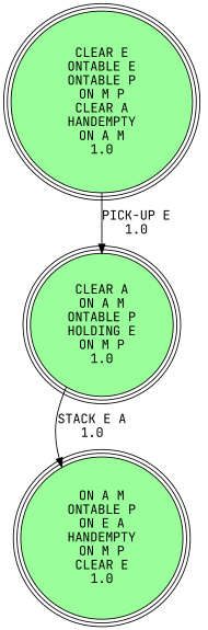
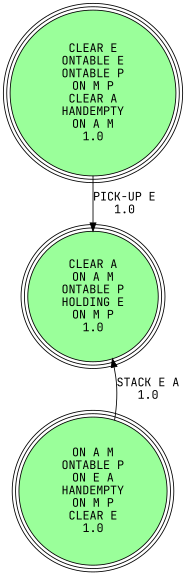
  digraph {
    fontname="JetBrains Mono"
    node [fillcolor=palegreen1 peripheries=3 shape=circle style=filled fontname="JetBrains Mono"]
    edge [fontname="JetBrains Mono"]
    "CLEAR A\nON A M\nONTABLE P\nHOLDING E\nON M P\n1.0\n"
    "ON A M\nONTABLE P\nON E A\nHANDEMPTY\nON M P\nCLEAR E\n1.0\n"
    "CLEAR E\nONTABLE E\nONTABLE P\nON M P\nCLEAR A\nHANDEMPTY\nON A M\n1.0\n"
-   "CLEAR A\nON A M\nONTABLE P\nHOLDING E\nON M P\n1.0\n" -> "ON A M\nONTABLE P\nON E A\nHANDEMPTY\nON M P\nCLEAR E\n1.0\n" [label="STACK E A\n1.0\n"]
+   "ON A M\nONTABLE P\nON E A\nHANDEMPTY\nON M P\nCLEAR E\n1.0\n" -> "CLEAR A\nON A M\nONTABLE P\nHOLDING E\nON M P\n1.0\n" [label="STACK E A\n1.0\n"]
    "CLEAR E\nONTABLE E\nONTABLE P\nON M P\nCLEAR A\nHANDEMPTY\nON A M\n1.0\n" -> "CLEAR A\nON A M\nONTABLE P\nHOLDING E\nON M P\n1.0\n" [label="PICK-UP E\n1.0\n"]
  }
